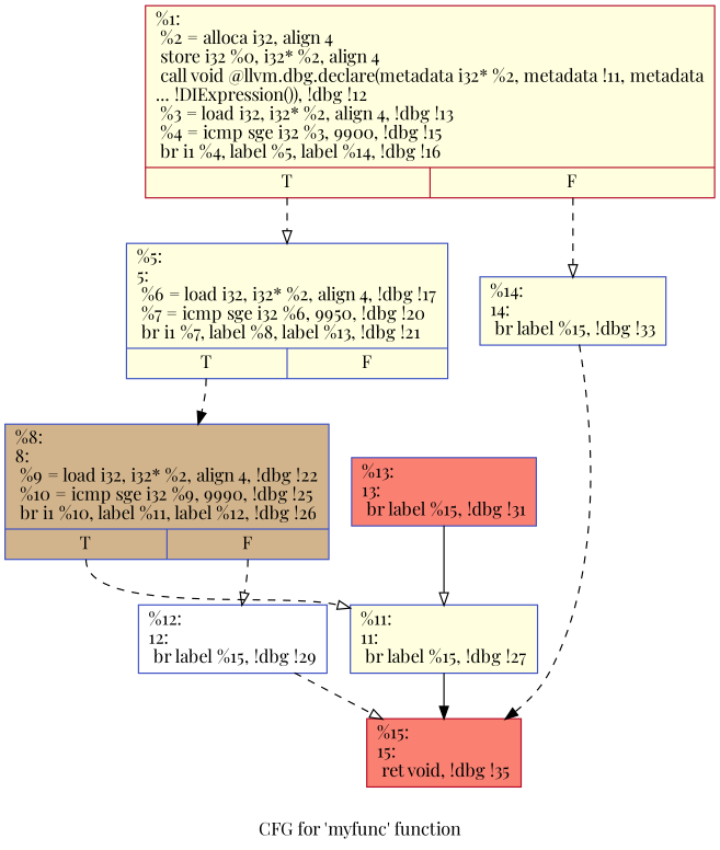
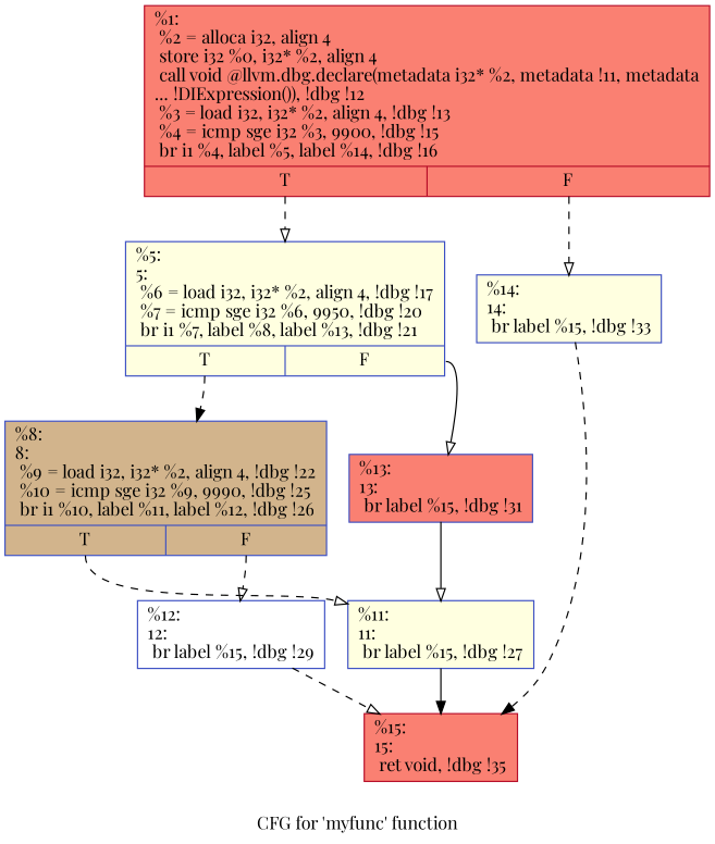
  digraph {
    fontname="Playfair Display"
    label="CFG for 'myfunc' function"
    node [color="#3d50c3ff" fillcolor=lightyellow fontname="Playfair Display" shape=record style=filled]
    edge [arrowhead=onormal fontname="Playfair Display" style=dashed]
-   n1 [color="#b70d28ff" label="{%1:\l  %2 = alloca i32, align 4\l  store i32 %0, i32* %2, align 4\l  call void @llvm.dbg.declare(metadata i32* %2, metadata !11, metadata\l... !DIExpression()), !dbg !12\l  %3 = load i32, i32* %2, align 4, !dbg !13\l  %4 = icmp sge i32 %3, 9900, !dbg !15\l  br i1 %4, label %5, label %14, !dbg !16\l|{<s0>T|<s1>F}}"]
+   n1 [color="#b70d28ff" fillcolor=salmon label="{%1:\l  %2 = alloca i32, align 4\l  store i32 %0, i32* %2, align 4\l  call void @llvm.dbg.declare(metadata i32* %2, metadata !11, metadata\l... !DIExpression()), !dbg !12\l  %3 = load i32, i32* %2, align 4, !dbg !13\l  %4 = icmp sge i32 %3, 9900, !dbg !15\l  br i1 %4, label %5, label %14, !dbg !16\l|{<s0>T|<s1>F}}"]
    n2 [label="{%5:\l5:                                                \l  %6 = load i32, i32* %2, align 4, !dbg !17\l  %7 = icmp sge i32 %6, 9950, !dbg !20\l  br i1 %7, label %8, label %13, !dbg !21\l|{<s0>T|<s1>F}}"]
    n3 [label="{%14:\l14:                                               \l  br label %15, !dbg !33\l}"]
    n4 [fillcolor=tan label="{%8:\l8:                                                \l  %9 = load i32, i32* %2, align 4, !dbg !22\l  %10 = icmp sge i32 %9, 9990, !dbg !25\l  br i1 %10, label %11, label %12, !dbg !26\l|{<s0>T|<s1>F}}"]
    n5 [fillcolor=salmon label="{%13:\l13:                                               \l  br label %15, !dbg !31\l}"]
    n6 [color="#b70d28ff" fillcolor=salmon label="{%15:\l15:                                               \l  ret void, !dbg !35\l}"]
    n7 [label="{%11:\l11:                                               \l  br label %15, !dbg !27\l}"]
    n8 [fillcolor=white label="{%12:\l12:                                               \l  br label %15, !dbg !29\l}"]
    n1 -> n2 [tailport=s0]
    n1 -> n3 [tailport=s1]
    n2 -> n4 [arrowhead=normal tailport=s0]
+   n2 -> n5 [style=solid tailport=s1]
    n3 -> n6 [arrowhead=normal]
    n4 -> n7 [tailport=s0]
    n4 -> n8 [tailport=s1]
    n5 -> n7 [style=solid]
    n7 -> n6 [arrowhead=normal style=solid]
    n8 -> n6
  }
